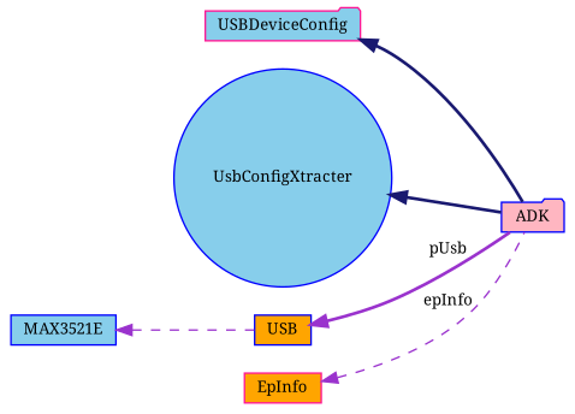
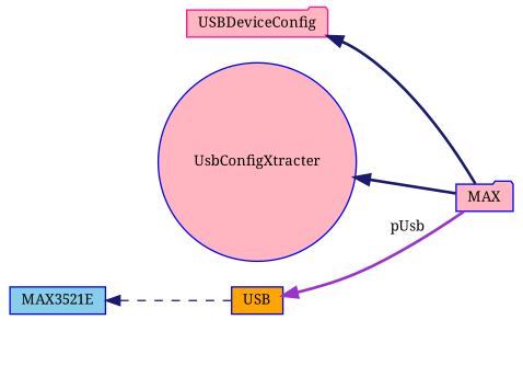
  digraph {
    fontname="Noto Serif"
    rankdir=LR
    node [color=blue fillcolor=lightpink fontname="Noto Serif" fontsize=10 shape=box style=filled]
    edge [color=midnightblue dir=back fontname="Noto Serif" fontsize=10 labelfontname=Helvetica labelfontsize=10 style=bold]
-   n1 [fontcolor=black height=0.2 label=ADK shape=folder width=0.4]
-   n2 [color=deeppink fillcolor=skyblue height=0.2 label=USBDeviceConfig shape=folder width=0.4]
-   n3 [fillcolor=skyblue height=0.2 label=UsbConfigXtracter shape=circle width=0.4]
+   n1 [fontcolor=black height=0.2 label=MAX shape=folder width=0.4]
+   n2 [color=deeppink height=0.2 label=USBDeviceConfig shape=folder width=0.4]
+   n3 [height=0.2 label=UsbConfigXtracter shape=circle width=0.4]
    n4 [fillcolor=orange height=0.2 label=USB width=0.4]
    n5 [fillcolor=skyblue height=0.2 label=MAX3521E width=0.4]
-   n6 [color=deeppink fillcolor=orange height=0.2 label=EpInfo width=0.4]
    n2 -> n1
    n3 -> n1
    n4 -> n1 [color=darkorchid3 label=" pUsb"]
-   n5 -> n4 [color=darkorchid3 style=dashed]
-   n6 -> n1 [color=darkorchid3 label=" epInfo" style=dashed]
+   n5 -> n4 [style=dashed]
  }
